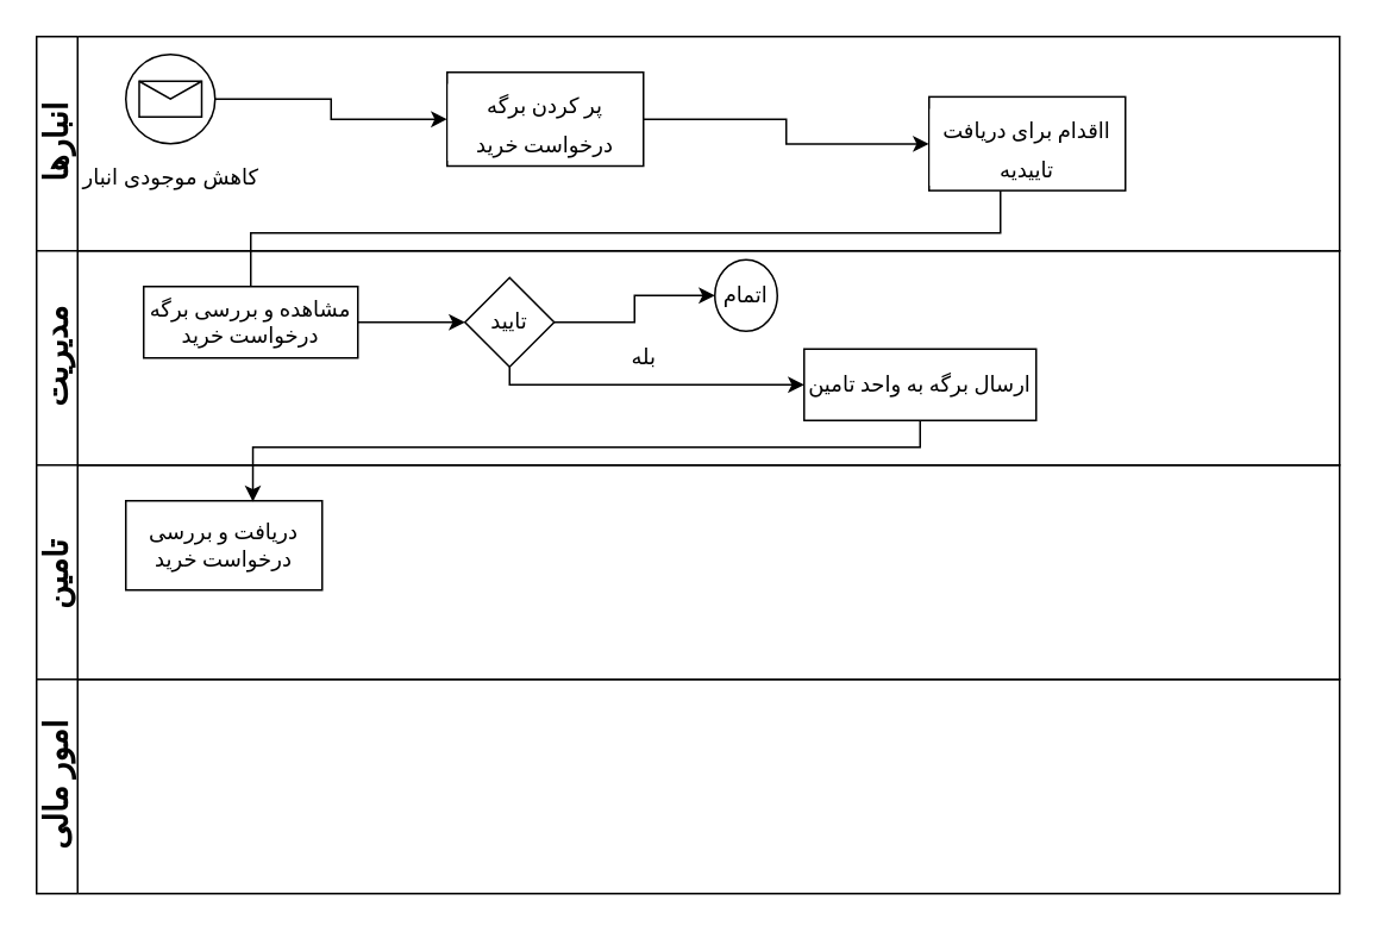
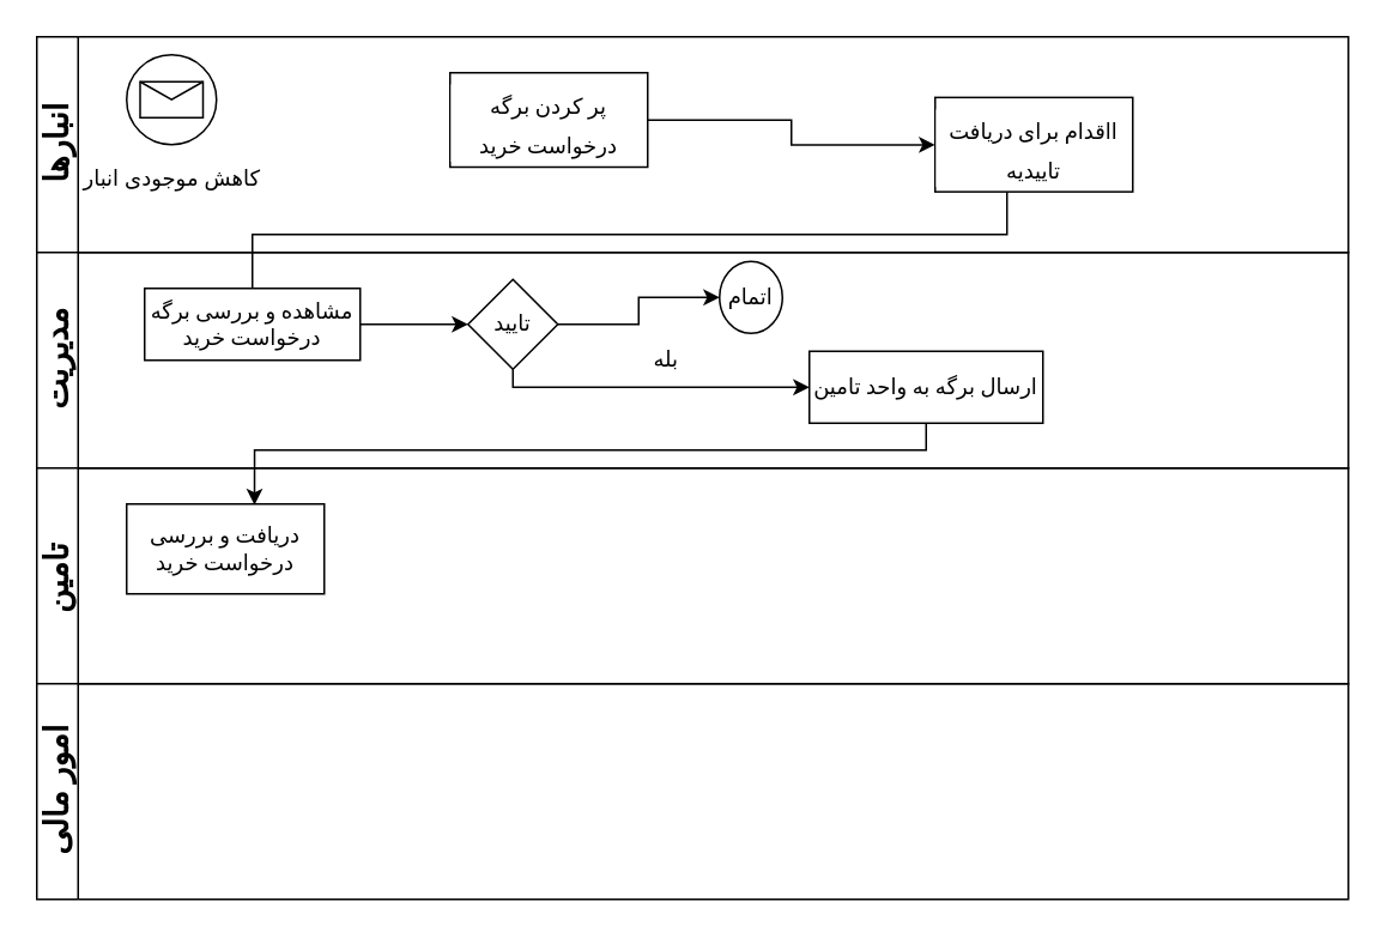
  <mxCell id="0" />
  <mxCell id="1" parent="0" />
  <mxCell id="2" value="&lt;font face=&quot;Tahoma&quot; style=&quot;font-size: 18px;&quot;&gt;انبارها&lt;/font&gt;" style="swimlane;horizontal=0;whiteSpace=wrap;html=1;" vertex="1" parent="1"><mxGeometry x="20" y="20" width="730" height="120" as="geometry" /></mxCell>
- <mxCell id="3" value="" style="edgeStyle=orthogonalEdgeStyle;rounded=0;orthogonalLoop=1;jettySize=auto;html=1;fontFamily=Helvetica;fontSize=9;" edge="1" parent="2" source="4" target="6"><mxGeometry relative="1" as="geometry" /></mxCell>
  <mxCell id="4" value="&lt;font style=&quot;font-size: 12px;&quot; face=&quot;Helvetica&quot;&gt;کاهش موجودی انبار&lt;/font&gt;" style="points=[[0.145,0.145,0],[0.5,0,0],[0.855,0.145,0],[1,0.5,0],[0.855,0.855,0],[0.5,1,0],[0.145,0.855,0],[0,0.5,0]];shape=mxgraph.bpmn.event;html=1;verticalLabelPosition=bottom;labelBackgroundColor=#ffffff;verticalAlign=top;align=center;perimeter=ellipsePerimeter;outlineConnect=0;aspect=fixed;outline=standard;symbol=message;fontFamily=Tahoma;fontSize=18;" vertex="1" parent="2"><mxGeometry x="50" y="10" width="50" height="50" as="geometry" /></mxCell>
  <mxCell id="5" value="" style="edgeStyle=orthogonalEdgeStyle;rounded=0;orthogonalLoop=1;jettySize=auto;html=1;fontFamily=Helvetica;fontSize=12;" edge="1" parent="2" source="6" target="7"><mxGeometry relative="1" as="geometry" /></mxCell>
  <mxCell id="6" value="&lt;font style=&quot;font-size: 12px;&quot;&gt;پر کردن برگه درخواست خرید&lt;/font&gt;" style="whiteSpace=wrap;html=1;fontSize=18;fontFamily=Tahoma;verticalAlign=top;labelBackgroundColor=#ffffff;" vertex="1" parent="2"><mxGeometry x="230" y="20" width="110" height="52.5" as="geometry" /></mxCell>
  <mxCell id="7" value="&lt;font style=&quot;font-size: 12px;&quot;&gt;ااقدام برای دریافت تاییدیه&lt;/font&gt;" style="whiteSpace=wrap;html=1;fontSize=18;fontFamily=Tahoma;verticalAlign=top;labelBackgroundColor=#ffffff;" vertex="1" parent="2"><mxGeometry x="500" y="33.75" width="110" height="52.5" as="geometry" /></mxCell>
  <mxCell id="8" value="&lt;font face=&quot;Tahoma&quot; style=&quot;font-size: 18px;&quot;&gt;مدیریت&lt;/font&gt;" style="swimlane;horizontal=0;whiteSpace=wrap;html=1;" vertex="1" parent="1"><mxGeometry x="20" y="140" width="730" height="120" as="geometry" /></mxCell>
  <mxCell id="9" value="" style="edgeStyle=orthogonalEdgeStyle;rounded=0;orthogonalLoop=1;jettySize=auto;html=1;fontFamily=Tahoma;fontSize=12;" edge="1" parent="8" source="10" target="12"><mxGeometry relative="1" as="geometry" /></mxCell>
  <mxCell id="10" value="&lt;font face=&quot;Tahoma&quot;&gt;مشاهده و بررسی برگه درخواست خرید&lt;/font&gt;" style="rounded=0;whiteSpace=wrap;html=1;fontFamily=Helvetica;fontSize=12;" vertex="1" parent="8"><mxGeometry x="60" y="20" width="120" height="40" as="geometry" /></mxCell>
  <mxCell id="11" value="" style="edgeStyle=orthogonalEdgeStyle;rounded=0;orthogonalLoop=1;jettySize=auto;html=1;fontFamily=Tahoma;fontSize=12;" edge="1" parent="8" source="12" target="13"><mxGeometry relative="1" as="geometry" /></mxCell>
  <mxCell id="12" value="تایید" style="rhombus;whiteSpace=wrap;html=1;fontFamily=Tahoma;fontSize=12;" vertex="1" parent="8"><mxGeometry x="240" y="15" width="50" height="50" as="geometry" /></mxCell>
  <mxCell id="13" value="اتمام" style="ellipse;whiteSpace=wrap;html=1;fontFamily=Tahoma;" vertex="1" parent="8"><mxGeometry x="380" y="5" width="35" height="40" as="geometry" /></mxCell>
- <mxCell id="14" value="بله" style="text;html=1;align=center;verticalAlign=middle;resizable=0;points=[];autosize=1;strokeColor=none;fillColor=none;fontSize=12;fontFamily=Tahoma;" vertex="1" parent="8"><mxGeometry x="320" y="45" width="40" height="30" as="geometry" /></mxCell>
+ <mxCell id="14" value="بله" style="text;html=1;align=center;verticalAlign=middle;resizable=0;points=[];autosize=1;strokeColor=none;fillColor=none;fontSize=12;fontFamily=Tahoma;" vertex="1" parent="8"><mxGeometry x="330" y="45" width="40" height="30" as="geometry" /></mxCell>
  <mxCell id="15" value="ارسال برگه به واحد تامین" style="whiteSpace=wrap;html=1;fontFamily=Tahoma;" vertex="1" parent="8"><mxGeometry x="430" y="55" width="130" height="40" as="geometry" /></mxCell>
  <mxCell id="16" value="" style="edgeStyle=orthogonalEdgeStyle;rounded=0;orthogonalLoop=1;jettySize=auto;html=1;fontFamily=Tahoma;fontSize=12;" edge="1" parent="8" source="12" target="15"><mxGeometry relative="1" as="geometry"><Array as="points"><mxPoint x="265" y="75" /></Array></mxGeometry></mxCell>
  <mxCell id="17" value="&lt;font face=&quot;Tahoma&quot; style=&quot;font-size: 18px;&quot;&gt;تامین&amp;nbsp;&lt;/font&gt;" style="swimlane;horizontal=0;whiteSpace=wrap;html=1;" vertex="1" parent="1"><mxGeometry x="20" y="260" width="730" height="120" as="geometry" /></mxCell>
  <mxCell id="18" value="دریافت و بررسی درخواست خرید" style="rounded=0;whiteSpace=wrap;html=1;fontFamily=Tahoma;fontSize=12;" vertex="1" parent="17"><mxGeometry x="50" y="20" width="110" height="50" as="geometry" /></mxCell>
  <mxCell id="19" value="&lt;font face=&quot;Tahoma&quot; style=&quot;font-size: 18px;&quot;&gt;امور مالی&lt;/font&gt;" style="swimlane;horizontal=0;whiteSpace=wrap;html=1;" vertex="1" parent="1"><mxGeometry x="20" y="380" width="730" height="120" as="geometry" /></mxCell>
  <mxCell id="20" style="edgeStyle=orthogonalEdgeStyle;rounded=0;orthogonalLoop=1;jettySize=auto;html=1;fontFamily=Tahoma;fontSize=12;endArrow=none;" edge="1" parent="1" source="7" target="10"><mxGeometry relative="1" as="geometry"><Array as="points"><mxPoint x="560" y="130" /><mxPoint x="140" y="130" /></Array></mxGeometry></mxCell>
  <mxCell id="21" style="edgeStyle=orthogonalEdgeStyle;rounded=0;orthogonalLoop=1;jettySize=auto;html=1;entryX=0.647;entryY=0.01;entryDx=0;entryDy=0;entryPerimeter=0;fontFamily=Tahoma;fontSize=12;" edge="1" parent="1" source="15" target="18"><mxGeometry relative="1" as="geometry"><Array as="points"><mxPoint x="515" y="250" /><mxPoint x="141" y="250" /></Array></mxGeometry></mxCell>
